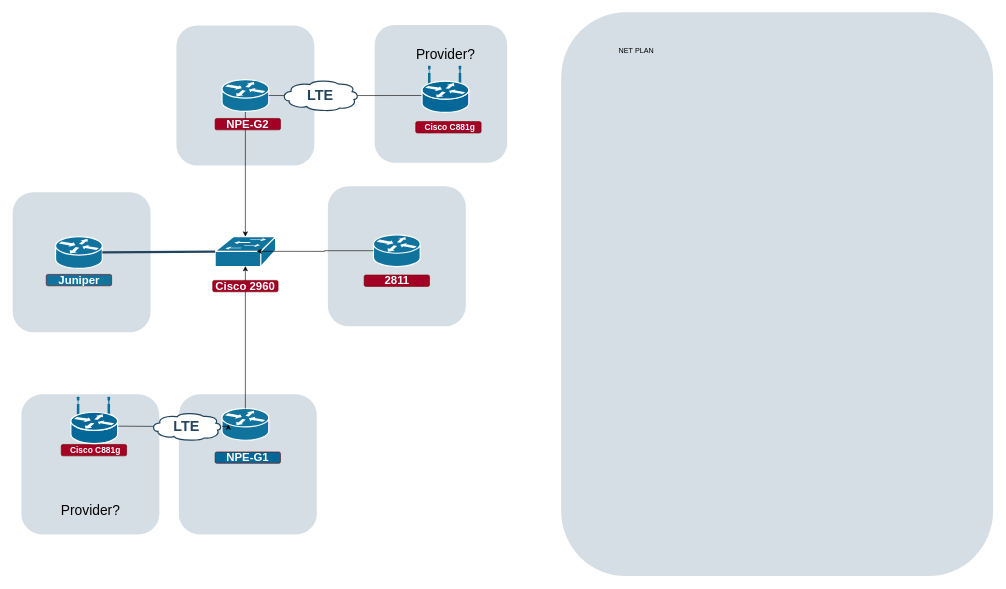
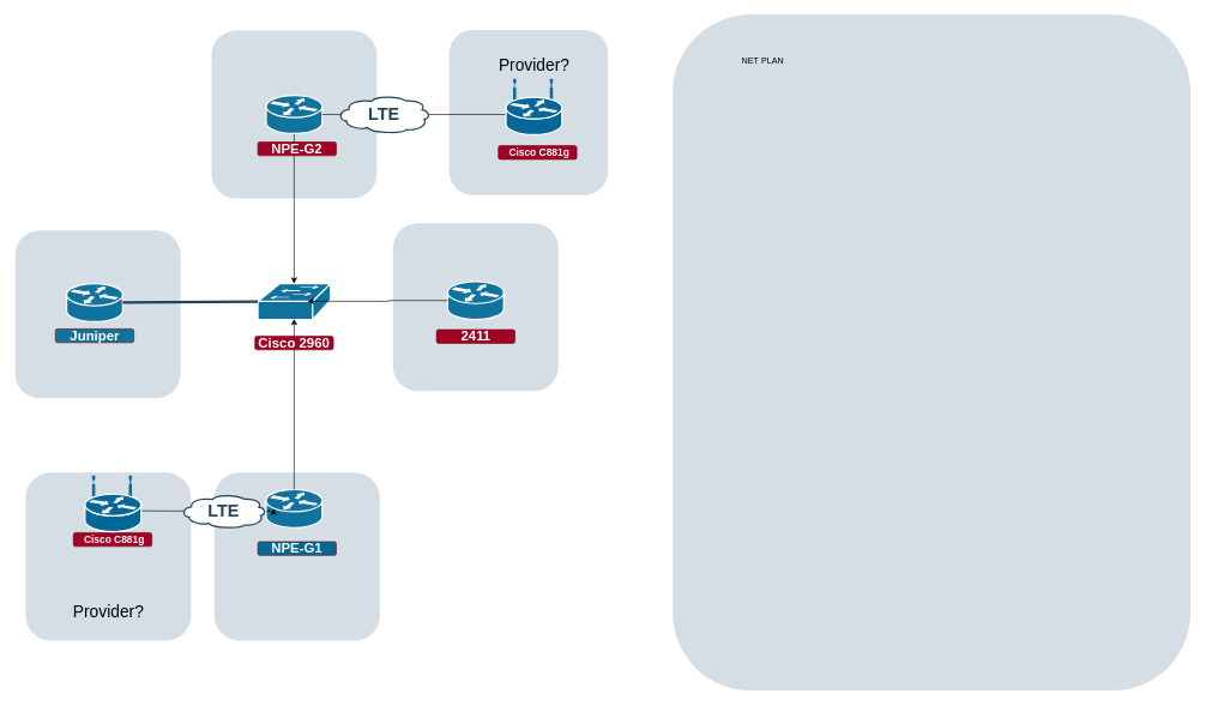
  <mxCell id="0" />
  <mxCell id="1" parent="0" />
  <mxCell id="2" value="" style="rounded=1;whiteSpace=wrap;html=1;strokeColor=none;fillColor=#BAC8D3;fontSize=24;fontColor=#23445D;align=center;opacity=60;" vertex="1" parent="1"><mxGeometry x="297.5" y="657" width="230" height="233.5" as="geometry" /></mxCell>
  <mxCell id="3" value="" style="rounded=1;whiteSpace=wrap;html=1;strokeColor=none;fillColor=#BAC8D3;fontSize=24;fontColor=#23445D;align=center;opacity=60;" vertex="1" parent="1"><mxGeometry x="293.5" y="42" width="230" height="233.5" as="geometry" /></mxCell>
  <mxCell id="4" value="" style="rounded=1;whiteSpace=wrap;html=1;strokeColor=none;fillColor=#BAC8D3;fontSize=24;fontColor=#23445D;align=center;opacity=60;" vertex="1" parent="1"><mxGeometry x="20.5" y="320" width="230" height="233.5" as="geometry" /></mxCell>
  <mxCell id="5" value="" style="rounded=1;whiteSpace=wrap;html=1;strokeColor=none;fillColor=#BAC8D3;fontSize=24;fontColor=#23445D;align=center;opacity=60;" vertex="1" parent="1"><mxGeometry x="546" y="310" width="230" height="233.5" as="geometry" /></mxCell>
  <mxCell id="6" value="" style="rounded=1;whiteSpace=wrap;html=1;strokeColor=none;fillColor=#BAC8D3;fontSize=24;fontColor=#23445D;align=center;opacity=60;" vertex="1" parent="1"><mxGeometry x="624" y="41" width="221" height="230" as="geometry" /></mxCell>
  <mxCell id="7" value="" style="rounded=1;whiteSpace=wrap;html=1;strokeColor=none;fillColor=#BAC8D3;fontSize=24;fontColor=#23445D;align=center;opacity=60;" vertex="1" parent="1"><mxGeometry y="657" width="230" height="233.5" as="geometry" x="35" /></mxCell>
  <mxCell id="8" value="" style="shape=mxgraph.cisco.switches.workgroup_switch;html=1;dashed=0;fillColor=#10739E;strokeColor=#ffffff;strokeWidth=2;verticalLabelPosition=bottom;verticalAlign=top;fontFamily=Helvetica;fontSize=36;fontColor=#FFB366" vertex="1" parent="1"><mxGeometry x="358" y="394" width="101" height="50" as="geometry" /></mxCell>
  <mxCell id="9" style="edgeStyle=orthogonalEdgeStyle;rounded=0;orthogonalLoop=1;jettySize=auto;html=1;" edge="1" parent="1" source="10" target="8"><mxGeometry relative="1" as="geometry" /></mxCell>
  <mxCell id="10" value="" style="shape=mxgraph.cisco.routers.router;html=1;dashed=0;fillColor=#10739E;strokeColor=#ffffff;strokeWidth=2;verticalLabelPosition=bottom;verticalAlign=top;fontFamily=Helvetica;fontSize=36;fontColor=#FFB366" vertex="1" parent="1"><mxGeometry x="369.5" y="132.25" width="78" height="53" as="geometry" /></mxCell>
  <mxCell id="11" value="" style="shape=mxgraph.cisco.routers.router;html=1;dashed=0;fillColor=#10739E;strokeColor=#ffffff;strokeWidth=2;verticalLabelPosition=bottom;verticalAlign=top;fontFamily=Helvetica;fontSize=36;fontColor=#FFB366" vertex="1" parent="1"><mxGeometry x="92" y="394" width="78" height="53" as="geometry" /></mxCell>
  <mxCell id="12" style="rounded=1;html=1;strokeColor=#23445D;endArrow=none;endFill=0;strokeWidth=4;exitX=0;exitY=0.5;exitDx=0;exitDy=0;exitPerimeter=0;" edge="1" parent="1" source="8" target="11"><mxGeometry relative="1" as="geometry" /></mxCell>
  <mxCell id="13" value="&lt;font style=&quot;font-size: 19px;&quot;&gt;Juniper&lt;/font&gt;" style="rounded=1;whiteSpace=wrap;html=1;strokeColor=#6F0000;fillColor=#10739e;fontSize=14;fontColor=#ffffff;align=center;fontStyle=1;" vertex="1" parent="1"><mxGeometry x="76.5" y="457" width="109" height="19" as="geometry" /></mxCell>
  <mxCell id="14" style="edgeStyle=orthogonalEdgeStyle;curved=1;rounded=0;jumpStyle=none;html=1;exitX=0.75;exitY=0;entryX=0.75;entryY=0;shadow=0;labelBackgroundColor=#ffffff;startArrow=none;startFill=0;endArrow=none;endFill=0;endSize=10;jettySize=auto;orthogonalLoop=1;strokeColor=#23445D;strokeWidth=2;fillColor=#F08705;fontFamily=Helvetica;fontSize=25;fontColor=#23445D;align=left;" edge="1" parent="1"><mxGeometry relative="1" as="geometry"><mxPoint x="445.75" y="341" as="sourcePoint" /><mxPoint x="445.75" y="341" as="targetPoint" /></mxGeometry></mxCell>
  <mxCell id="15" value="" style="shape=mxgraph.cisco.routers.router;html=1;dashed=0;fillColor=#10739E;strokeColor=#ffffff;strokeWidth=2;verticalLabelPosition=bottom;verticalAlign=top;fontFamily=Helvetica;fontSize=36;fontColor=#FFB366" vertex="1" parent="1"><mxGeometry x="369.5" y="680.5" width="78" height="53" as="geometry" /></mxCell>
  <mxCell id="16" value="" style="shape=mxgraph.cisco.routers.router;html=1;dashed=0;fillColor=#10739E;strokeColor=#ffffff;strokeWidth=2;verticalLabelPosition=bottom;verticalAlign=top;fontFamily=Helvetica;fontSize=36;fontColor=#FFB366" vertex="1" parent="1"><mxGeometry x="622" y="391" width="78" height="53" as="geometry" /></mxCell>
  <mxCell id="17" style="edgeStyle=orthogonalEdgeStyle;rounded=0;orthogonalLoop=1;jettySize=auto;html=1;exitX=0;exitY=0.5;exitDx=0;exitDy=0;exitPerimeter=0;entryX=0.686;entryY=0.491;entryDx=0;entryDy=0;entryPerimeter=0;" edge="1" parent="1" source="16" target="8"><mxGeometry relative="1" as="geometry" /></mxCell>
  <mxCell id="18" style="edgeStyle=orthogonalEdgeStyle;rounded=0;orthogonalLoop=1;jettySize=auto;html=1;entryX=0.5;entryY=0.98;entryDx=0;entryDy=0;entryPerimeter=0;" edge="1" parent="1" source="15" target="8"><mxGeometry relative="1" as="geometry" /></mxCell>
  <mxCell id="19" value="&lt;font style=&quot;font-size: 19px;&quot;&gt;Cisco 2960&lt;/font&gt;" style="rounded=1;whiteSpace=wrap;html=1;strokeColor=#6F0000;fillColor=#a20025;fontSize=14;fontColor=#ffffff;align=center;fontStyle=1" vertex="1" parent="1"><mxGeometry x="354" y="467" width="109" height="19" as="geometry" /></mxCell>
- <mxCell id="20" value="&lt;font style=&quot;font-size: 19px;&quot;&gt;2811&lt;/font&gt;" style="rounded=1;whiteSpace=wrap;html=1;strokeColor=#6F0000;fillColor=#a20025;fontSize=14;fontColor=#ffffff;align=center;fontStyle=1" vertex="1" parent="1"><mxGeometry x="606.5" y="458" width="109" height="19" as="geometry" /></mxCell>
+ <mxCell id="20" value="&lt;font style=&quot;font-size: 19px;&quot;&gt;2411&lt;/font&gt;" style="rounded=1;whiteSpace=wrap;html=1;strokeColor=#6F0000;fillColor=#a20025;fontSize=14;fontColor=#ffffff;align=center;fontStyle=1" vertex="1" parent="1"><mxGeometry x="606.5" y="458" width="109" height="19" as="geometry" /></mxCell>
  <mxCell id="21" value="&lt;span style=&quot;font-size: 19px;&quot;&gt;NPE-G2&lt;/span&gt;" style="rounded=1;whiteSpace=wrap;html=1;strokeColor=#6F0000;fillColor=#a20025;fontSize=14;fontColor=#ffffff;align=center;fontStyle=1" vertex="1" parent="1"><mxGeometry x="358" y="197" width="109" height="19" as="geometry" /></mxCell>
  <mxCell id="22" value="&lt;span style=&quot;font-size: 19px;&quot;&gt;NPE-G1&lt;/span&gt;" style="rounded=1;whiteSpace=wrap;html=1;strokeColor=#6F0000;fillColor=#036897;fontSize=14;fontColor=#ffffff;align=center;fontStyle=1;" vertex="1" parent="1"><mxGeometry x="358" y="753" width="109" height="19" as="geometry" /></mxCell>
  <mxCell id="23" value="&amp;nbsp;Cisco C881g" style="rounded=1;whiteSpace=wrap;html=1;strokeColor=#6F0000;fillColor=#a20025;fontSize=14;fontColor=#ffffff;align=center;fontStyle=1" vertex="1" parent="1"><mxGeometry x="692.5" y="202.25" width="109" height="19" as="geometry" /></mxCell>
  <mxCell id="24" value="&amp;nbsp;Cisco C881g" style="rounded=1;whiteSpace=wrap;html=1;strokeColor=#6F0000;fillColor=#a20025;fontSize=14;fontColor=#ffffff;align=center;fontStyle=1" vertex="1" parent="1"><mxGeometry x="101.5" y="740.5" width="109" height="19" as="geometry" /></mxCell>
  <mxCell id="25" style="edgeStyle=orthogonalEdgeStyle;rounded=0;orthogonalLoop=1;jettySize=auto;html=1;exitX=1;exitY=0.5;exitDx=0;exitDy=0;exitPerimeter=0;entryX=0.266;entryY=0.598;entryDx=0;entryDy=0;entryPerimeter=0;" edge="1" parent="1" source="10"><mxGeometry relative="1" as="geometry"><mxPoint x="717.248" y="158.694" as="targetPoint" /></mxGeometry></mxCell>
  <mxCell id="26" style="edgeStyle=orthogonalEdgeStyle;rounded=0;orthogonalLoop=1;jettySize=auto;html=1;exitX=1;exitY=0.5;exitDx=0;exitDy=0;exitPerimeter=0;entryX=0.136;entryY=0.505;entryDx=0;entryDy=0;entryPerimeter=0;" edge="1" parent="1" source="29" target="15"><mxGeometry relative="1" as="geometry" /></mxCell>
  <mxCell id="27" value="" style="edgeStyle=orthogonalEdgeStyle;rounded=0;orthogonalLoop=1;jettySize=auto;html=1;exitX=1;exitY=0.5;exitDx=0;exitDy=0;exitPerimeter=0;entryX=0.136;entryY=0.505;entryDx=0;entryDy=0;entryPerimeter=0;" edge="1" parent="1" target="29"><mxGeometry relative="1" as="geometry"><mxPoint x="195" y="710" as="sourcePoint" /><mxPoint x="380" y="707" as="targetPoint" /></mxGeometry></mxCell>
  <mxCell id="28" value="LTE" style="shape=mxgraph.cisco.storage.cloud;html=1;dashed=0;strokeColor=#23445D;fillColor=#ffffff;strokeWidth=2;fontFamily=Helvetica;fontSize=24;fontColor=#23445D;align=center;fontStyle=1" vertex="1" parent="1"><mxGeometry x="468" y="132.25" width="129.5" height="51.75" as="geometry" /></mxCell>
  <mxCell id="29" value="LTE" style="shape=mxgraph.cisco.storage.cloud;html=1;dashed=0;strokeColor=#23445D;fillColor=#ffffff;strokeWidth=2;fontFamily=Helvetica;fontSize=24;fontColor=#23445D;align=center;fontStyle=1" vertex="1" parent="1"><mxGeometry x="250.5" y="687" width="119" height="46.5" as="geometry" /></mxCell>
  <mxCell id="30" value="&lt;font style=&quot;font-size: 23px;&quot;&gt;Provider?&lt;/font&gt;" style="text;html=1;align=center;verticalAlign=middle;resizable=0;points=[];autosize=1;strokeColor=none;fillColor=none;" vertex="1" parent="1"><mxGeometry x="681.5" y="70" width="120" height="40" as="geometry" /></mxCell>
  <mxCell id="31" value="&lt;font style=&quot;font-size: 23px;&quot;&gt;Provider?&lt;/font&gt;" style="text;html=1;align=center;verticalAlign=middle;resizable=0;points=[];autosize=1;strokeColor=none;fillColor=none;" vertex="1" parent="1"><mxGeometry x="90" y="830" width="120" height="40" as="geometry" /></mxCell>
  <mxCell id="32" value="" style="shape=mxgraph.cisco.routers.wireless_router;sketch=0;html=1;pointerEvents=1;dashed=0;fillColor=#036897;strokeColor=#ffffff;strokeWidth=2;verticalLabelPosition=bottom;verticalAlign=top;align=center;outlineConnect=0;" vertex="1" parent="1"><mxGeometry x="117.5" y="662" width="78" height="77" as="geometry" /></mxCell>
  <mxCell id="33" value="" style="shape=mxgraph.cisco.routers.wireless_router;sketch=0;html=1;pointerEvents=1;dashed=0;fillColor=#036897;strokeColor=#ffffff;strokeWidth=2;verticalLabelPosition=bottom;verticalAlign=top;align=center;outlineConnect=0;" vertex="1" parent="1"><mxGeometry x="703" y="110" width="78" height="77" as="geometry" /></mxCell>
  <mxCell id="34" value="" style="rounded=1;whiteSpace=wrap;html=1;strokeColor=none;fillColor=#BAC8D3;fontSize=24;fontColor=#23445D;align=center;opacity=60;" vertex="1" parent="1"><mxGeometry x="935" y="20" width="720" height="940" as="geometry" /></mxCell>
  <mxCell id="35" value="NET PLAN" style="text;html=1;align=center;verticalAlign=middle;resizable=0;points=[];autosize=1;strokeColor=none;fillColor=none;" vertex="1" parent="1"><mxGeometry x="1020" y="70" width="80" height="30" as="geometry" /></mxCell>
